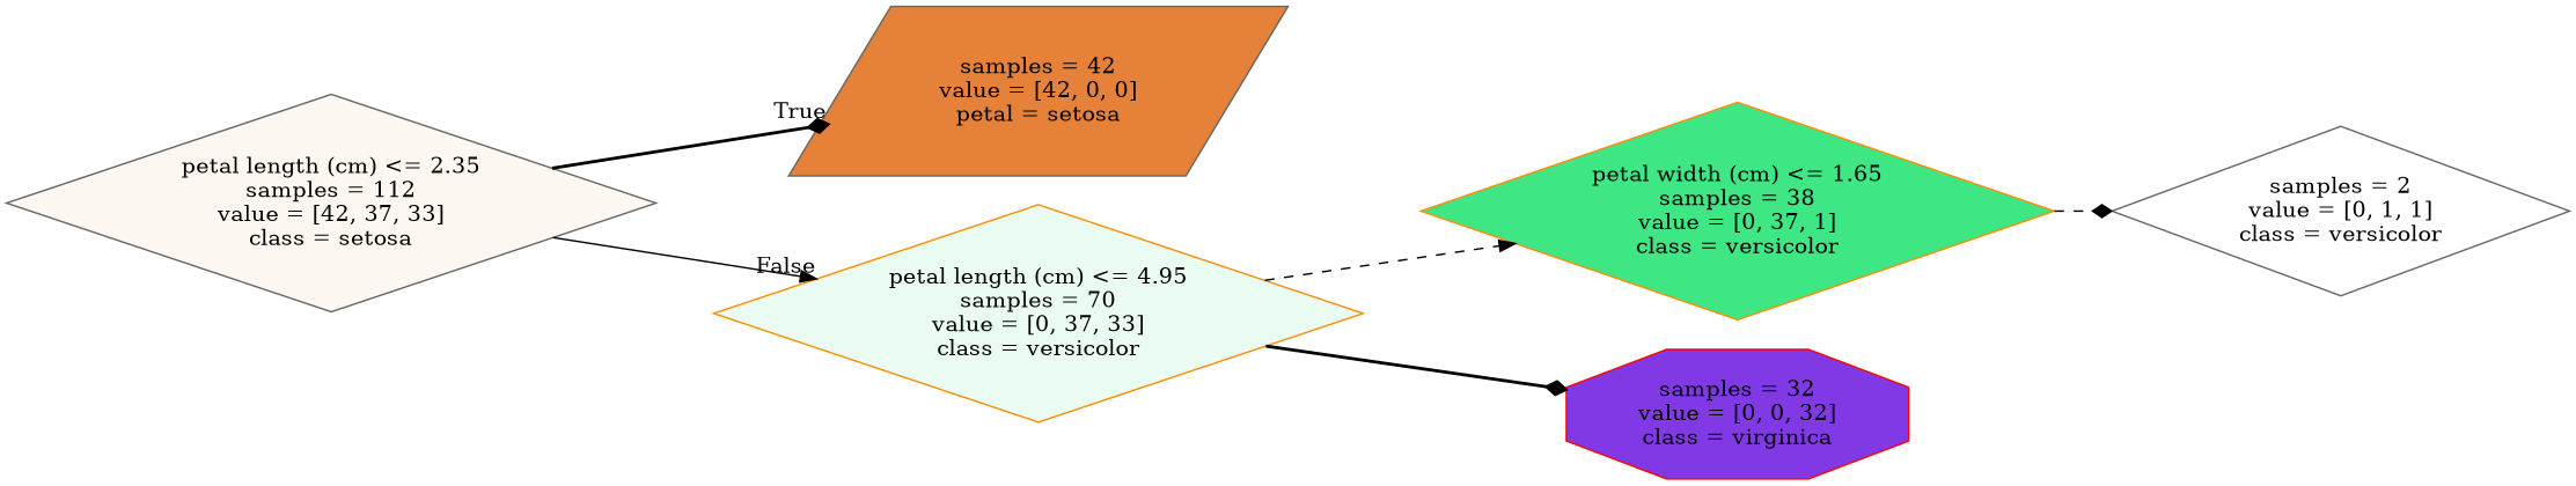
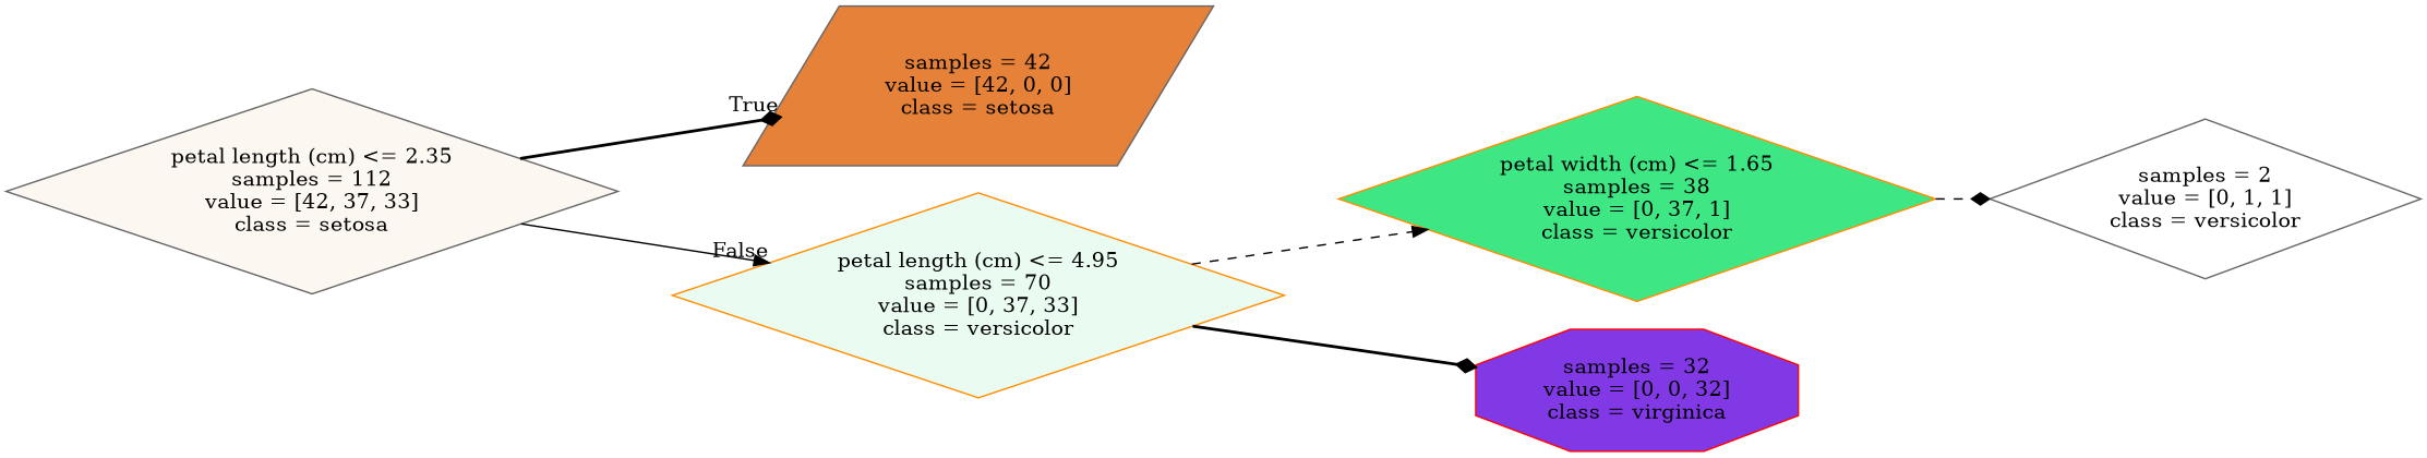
  digraph {
    rankdir=LR
    node [color=gray40 shape=diamond style=filled]
    edge [arrowhead=diamond style=bold]
    n1 [fillcolor="#fdf7f2" label="petal length (cm) <= 2.35\nsamples = 112\nvalue = [42, 37, 33]\nclass = setosa"]
-   n2 [fillcolor="#e58139" label="samples = 42\nvalue = [42, 0, 0]\npetal = setosa" shape=parallelogram]
+   n2 [fillcolor="#e58139" label="samples = 42\nvalue = [42, 0, 0]\nclass = setosa" shape=parallelogram]
    n3 [color=darkorange fillcolor="#eafcf1" label="petal length (cm) <= 4.95\nsamples = 70\nvalue = [0, 37, 33]\nclass = versicolor"]
    n4 [color=darkorange fillcolor="#3ee684" label="petal width (cm) <= 1.65\nsamples = 38\nvalue = [0, 37, 1]\nclass = versicolor"]
    n5 [color=red fillcolor="#8139e5" label="samples = 32\nvalue = [0, 0, 32]\nclass = virginica" shape=octagon]
    n6 [fillcolor="#ffffff" label="samples = 2\nvalue = [0, 1, 1]\nclass = versicolor"]
    n1 -> n2 [headlabel=True labelangle=45 labeldistance=2.5]
    n1 -> n3 [arrowhead=normal headlabel=False labelangle=-45 labeldistance=2.5 style=solid]
    n3 -> n4 [arrowhead=normal style=dashed]
    n3 -> n5
    n4 -> n6 [style=dashed]
  }
